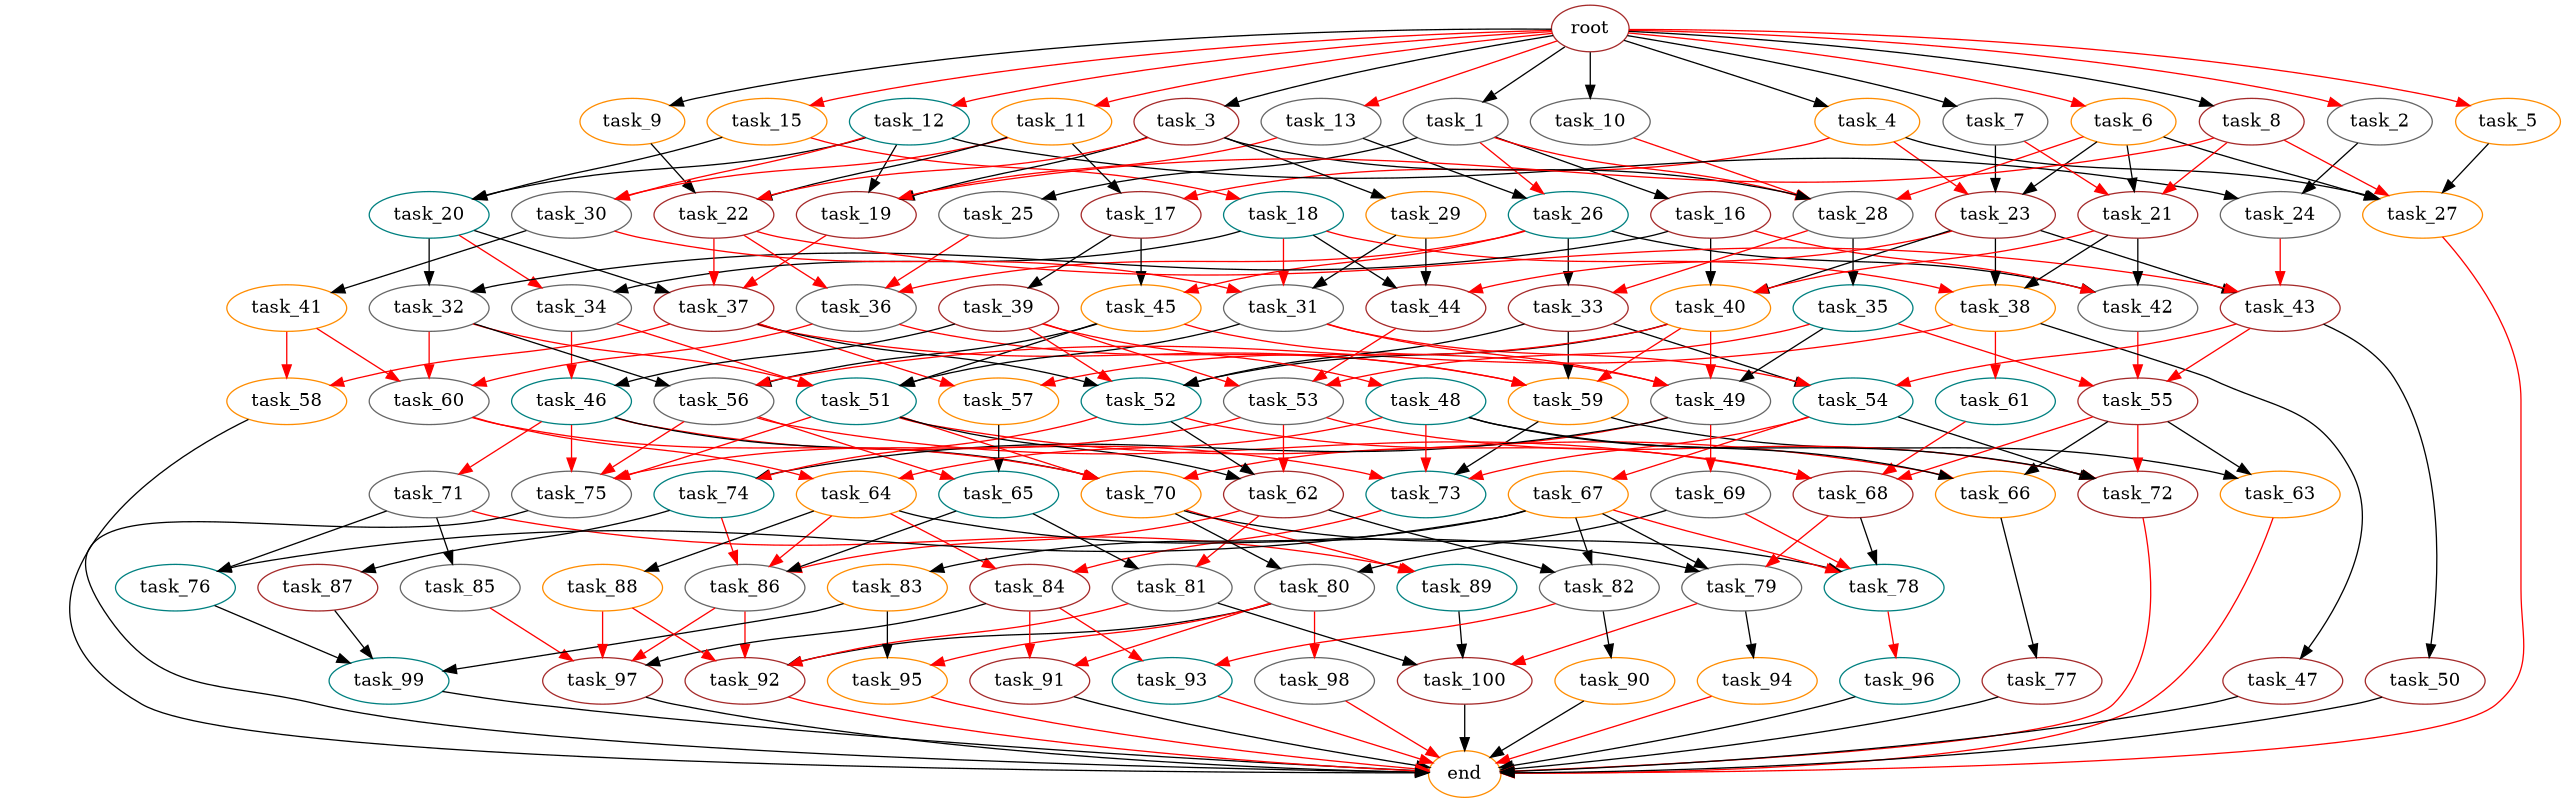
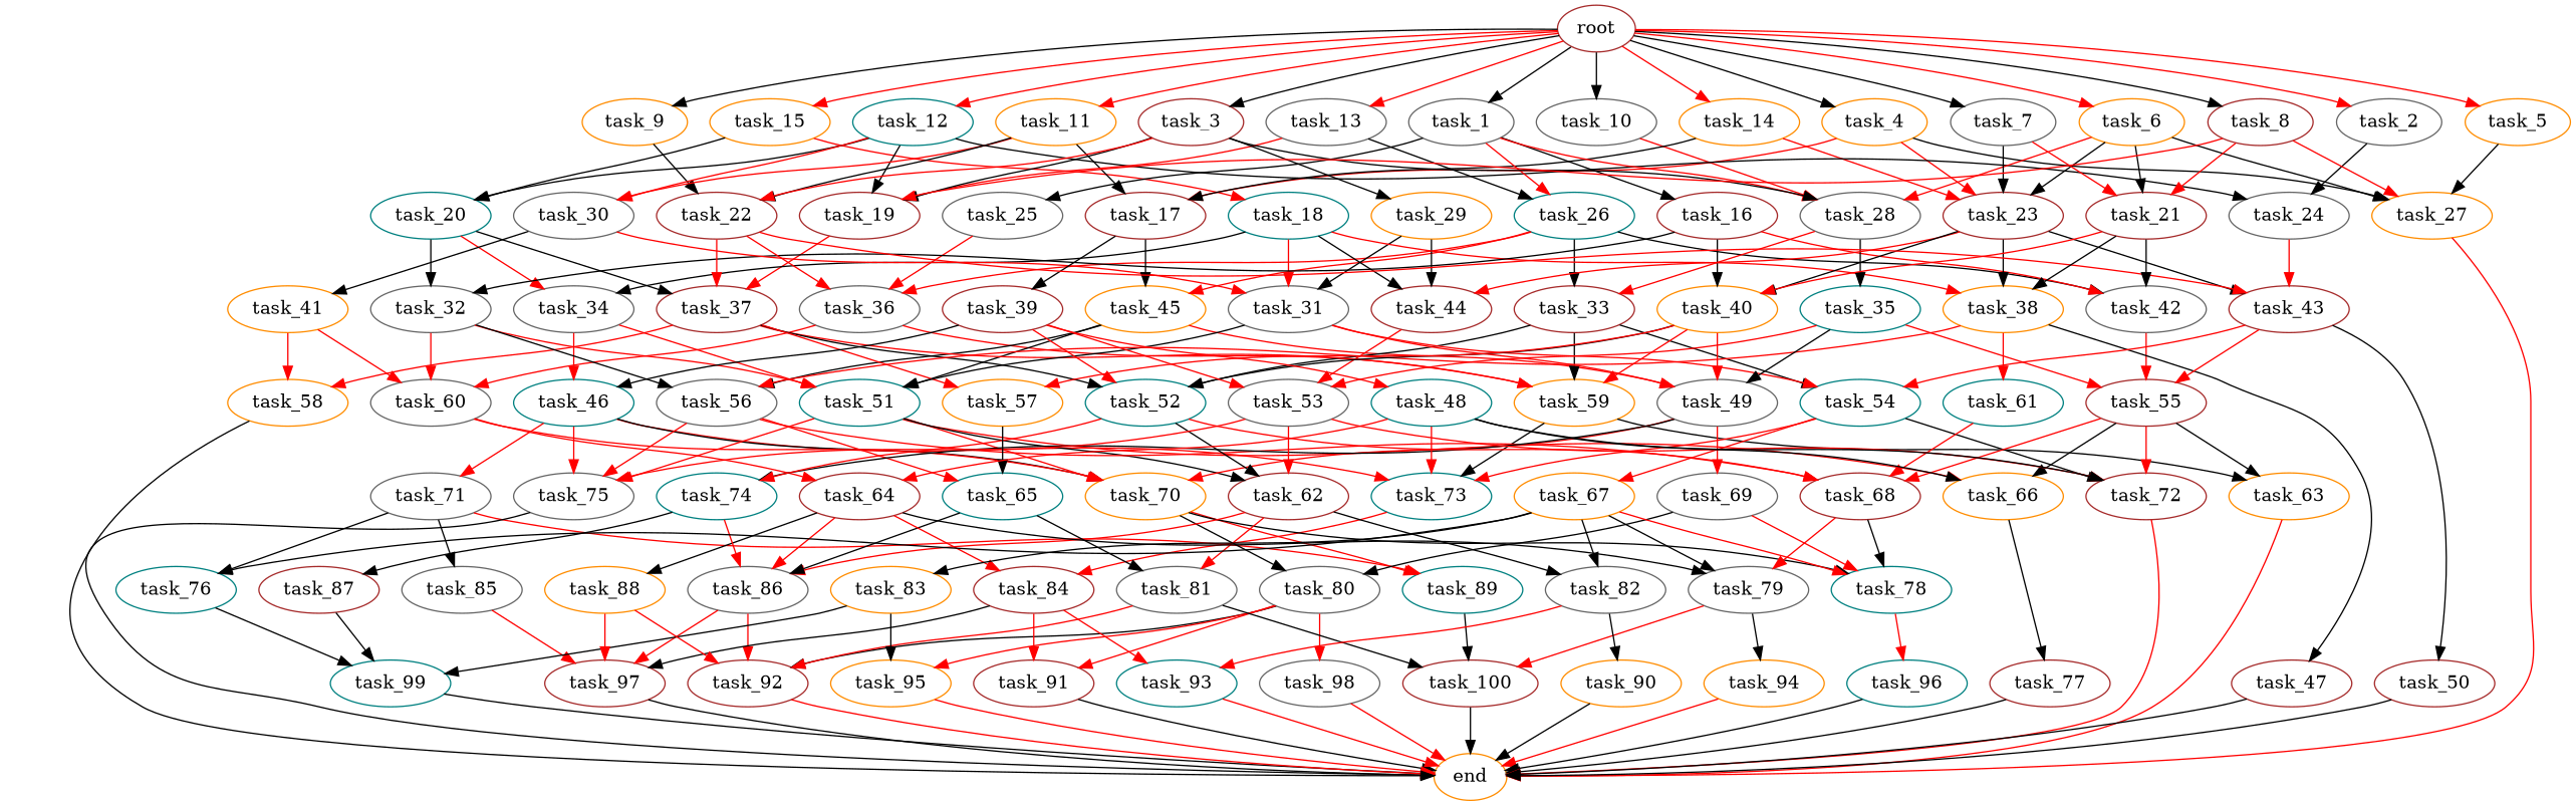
  digraph {
    node [color=brown]
    edge [color=red]
    task_66 [color=darkorange]
    task_77
    end [color=darkorange]
    task_71 [color=gray40]
    task_89 [color=teal]
    task_76 [color=teal]
    task_85 [color=gray40]
    task_100
    task_99 [color=teal]
    task_97
    task_79 [color=gray40]
    task_94 [color=darkorange]
    task_27 [color=darkorange]
    task_34 [color=gray40]
    task_46 [color=teal]
    task_51 [color=teal]
    task_75 [color=gray40]
    task_73 [color=teal]
    task_70 [color=darkorange]
    task_62
    task_69 [color=gray40]
    task_78 [color=teal]
    task_80 [color=gray40]
    task_96 [color=teal]
    task_92
    task_91
    task_95 [color=darkorange]
    task_98 [color=gray40]
    task_63 [color=darkorange]
    task_87
    task_26 [color=teal]
    task_36 [color=gray40]
    task_45 [color=darkorange]
    task_33
    task_42 [color=gray40]
    task_60 [color=gray40]
    task_59 [color=darkorange]
    task_56 [color=gray40]
    task_49 [color=gray40]
    task_52 [color=teal]
    task_54 [color=teal]
    task_55
    task_25 [color=gray40]
    task_53 [color=gray40]
    task_44
    task_72
    task_19
    task_37
    task_57 [color=darkorange]
    task_58 [color=darkorange]
    task_65 [color=teal]
    task_81 [color=gray40]
    task_86 [color=gray40]
    task_47
    task_29 [color=darkorange]
    task_31 [color=gray40]
    task_20 [color=teal]
    task_32 [color=gray40]
    task_68
    task_15 [color=darkorange]
    task_18 [color=teal]
    task_38 [color=darkorange]
    task_16
    task_40 [color=darkorange]
    task_82 [color=gray40]
    task_90 [color=darkorange]
    task_93 [color=teal]
    task_84
    task_10 [color=gray40]
    task_28 [color=gray40]
    task_35 [color=teal]
    task_30 [color=gray40]
    task_41 [color=darkorange]
    task_23
    task_43
    task_61 [color=teal]
    task_50
-   task_64 [color=darkorange]
+   task_64
    task_4 [color=darkorange]
    task_17
    task_39
    task_9 [color=darkorange]
    task_22
+   task_14 [color=darkorange]
    task_83 [color=darkorange]
    task_12 [color=teal]
    task_24 [color=gray40]
    task_74 [color=teal]
    task_67 [color=darkorange]
    task_88 [color=darkorange]
    task_11 [color=darkorange]
    task_6 [color=darkorange]
    task_21
    task_48 [color=teal]
    root
    task_1 [color=gray40]
    task_13 [color=gray40]
    task_2 [color=gray40]
    task_5 [color=darkorange]
    task_7 [color=gray40]
    task_3
    task_8
    task_66 -> task_77 [color=black]
    task_77 -> end [color=black]
    task_71 -> task_89
    task_71 -> task_76 [color=black]
    task_71 -> task_85 [color=black]
    task_89 -> task_100 [color=black]
    task_76 -> task_99 [color=black]
    task_85 -> task_97
    task_100 -> end [color=black]
    task_99 -> end [color=black]
    task_97 -> end [color=black]
    task_79 -> task_100
    task_79 -> task_94 [color=black]
    task_94 -> end
    task_27 -> end
    task_34 -> task_46
    task_34 -> task_51
    task_46 -> task_71
    task_46 -> task_75
    task_46 -> task_73
    task_46 -> task_70 [color=black]
    task_51 -> task_66
    task_51 -> task_75
    task_51 -> task_70
    task_51 -> task_62 [color=black]
    task_75 -> end [color=black]
    task_73 -> task_84
    task_70 -> task_89
    task_70 -> task_78 [color=black]
    task_70 -> task_80 [color=black]
    task_62 -> task_81
    task_62 -> task_86
    task_62 -> task_82 [color=black]
    task_69 -> task_78
    task_69 -> task_80 [color=black]
    task_78 -> task_96
    task_80 -> task_92 [color=black]
    task_80 -> task_91
    task_80 -> task_95
    task_80 -> task_98
    task_96 -> end [color=black]
    task_92 -> end
    task_91 -> end [color=black]
    task_95 -> end
    task_98 -> end
    task_63 -> end
    task_87 -> task_99 [color=black]
    task_26 -> task_36
    task_26 -> task_45
    task_26 -> task_33 [color=black]
    task_26 -> task_42 [color=black]
    task_36 -> task_60
    task_36 -> task_59
    task_45 -> task_51 [color=black]
    task_45 -> task_56 [color=black]
    task_45 -> task_49
    task_33 -> task_59 [color=black]
    task_33 -> task_52 [color=black]
    task_33 -> task_54 [color=black]
    task_42 -> task_55
    task_60 -> task_70
    task_60 -> task_64
    task_59 -> task_73 [color=black]
    task_59 -> task_63 [color=black]
    task_56 -> task_75
    task_56 -> task_65
    task_56 -> task_68
    task_49 -> task_70
    task_49 -> task_69
    task_49 -> task_74 [color=black]
    task_52 -> task_62 [color=black]
    task_52 -> task_68
    task_52 -> task_74
    task_54 -> task_73
    task_54 -> task_72 [color=black]
    task_54 -> task_67
    task_55 -> task_66 [color=black]
    task_55 -> task_63 [color=black]
    task_55 -> task_72
    task_55 -> task_68
    task_25 -> task_36
    task_53 -> task_75
    task_53 -> task_62
    task_53 -> task_72
    task_44 -> task_53
    task_72 -> end
    task_19 -> task_37
    task_37 -> task_59
    task_37 -> task_52 [color=black]
    task_37 -> task_57
    task_37 -> task_58
    task_57 -> task_65 [color=black]
    task_58 -> end [color=black]
    task_65 -> task_81 [color=black]
    task_65 -> task_86 [color=black]
    task_81 -> task_100 [color=black]
    task_81 -> task_92
    task_86 -> task_97
    task_86 -> task_92
    task_47 -> end [color=black]
    task_29 -> task_44 [color=black]
    task_29 -> task_31 [color=black]
    task_31 -> task_51 [color=black]
    task_31 -> task_49
    task_31 -> task_54
    task_20 -> task_34
    task_20 -> task_37 [color=black]
    task_20 -> task_32 [color=black]
    task_32 -> task_51
    task_32 -> task_60
    task_32 -> task_56 [color=black]
    task_68 -> task_79
    task_68 -> task_78 [color=black]
    task_15 -> task_20 [color=black]
    task_15 -> task_18
    task_18 -> task_34 [color=black]
    task_18 -> task_44 [color=black]
    task_18 -> task_31
    task_18 -> task_38
    task_38 -> task_56
    task_38 -> task_47 [color=black]
    task_38 -> task_61
    task_16 -> task_42
    task_16 -> task_32 [color=black]
    task_16 -> task_40 [color=black]
    task_40 -> task_59
    task_40 -> task_49
    task_40 -> task_52 [color=black]
    task_40 -> task_57
    task_82 -> task_90 [color=black]
    task_82 -> task_93
    task_90 -> end [color=black]
    task_93 -> end
    task_84 -> task_97 [color=black]
    task_84 -> task_91
    task_84 -> task_93
    task_10 -> task_28
    task_28 -> task_33
    task_28 -> task_35 [color=black]
    task_35 -> task_49 [color=black]
    task_35 -> task_55
    task_35 -> task_53
    task_30 -> task_31
    task_30 -> task_41 [color=black]
    task_41 -> task_60
    task_41 -> task_58
    task_23 -> task_44
    task_23 -> task_38 [color=black]
    task_23 -> task_40 [color=black]
    task_23 -> task_43 [color=black]
    task_43 -> task_54
    task_43 -> task_55
    task_43 -> task_50 [color=black]
    task_61 -> task_68
    task_50 -> end [color=black]
    task_64 -> task_79 [color=black]
    task_64 -> task_86
    task_64 -> task_84
    task_64 -> task_88 [color=black]
    task_4 -> task_27 [color=black]
    task_4 -> task_23
    task_4 -> task_17
    task_17 -> task_45 [color=black]
    task_17 -> task_39 [color=black]
    task_39 -> task_46 [color=black]
    task_39 -> task_52
    task_39 -> task_53
    task_39 -> task_48
    task_9 -> task_22 [color=black]
    task_22 -> task_36
    task_22 -> task_37
    task_22 -> task_43
+   task_14 -> task_23
+   task_14 -> task_17 [color=black]
    task_83 -> task_99 [color=black]
    task_83 -> task_95 [color=black]
    task_12 -> task_19 [color=black]
    task_12 -> task_20 [color=black]
    task_12 -> task_30
    task_12 -> task_24 [color=black]
    task_24 -> task_43
    task_74 -> task_87 [color=black]
    task_74 -> task_86
    task_67 -> task_76 [color=black]
    task_67 -> task_79 [color=black]
    task_67 -> task_78
    task_67 -> task_82 [color=black]
    task_67 -> task_83 [color=black]
    task_88 -> task_97
    task_88 -> task_92
    task_11 -> task_30
    task_11 -> task_17 [color=black]
    task_11 -> task_22 [color=black]
    task_6 -> task_27 [color=black]
    task_6 -> task_28
    task_6 -> task_23 [color=black]
    task_6 -> task_21 [color=black]
    task_21 -> task_42 [color=black]
    task_21 -> task_38 [color=black]
    task_21 -> task_40
    task_48 -> task_66 [color=black]
    task_48 -> task_73
    task_48 -> task_72 [color=black]
    task_48 -> task_64
    root -> task_15
    root -> task_10 [color=black]
    root -> task_4 [color=black]
    root -> task_9 [color=black]
+   root -> task_14
    root -> task_12
    root -> task_11
    root -> task_6
    root -> task_1 [color=black]
    root -> task_13
    root -> task_2
    root -> task_5
    root -> task_7 [color=black]
    root -> task_3 [color=black]
    root -> task_8 [color=black]
    task_1 -> task_26
    task_1 -> task_25 [color=black]
    task_1 -> task_16 [color=black]
    task_1 -> task_28
    task_13 -> task_26 [color=black]
    task_13 -> task_19
    task_2 -> task_24 [color=black]
    task_5 -> task_27 [color=black]
    task_7 -> task_23 [color=black]
    task_7 -> task_21
    task_3 -> task_19 [color=black]
    task_3 -> task_29 [color=black]
    task_3 -> task_28 [color=black]
    task_3 -> task_22
    task_8 -> task_27
    task_8 -> task_19
    task_8 -> task_21
  }
